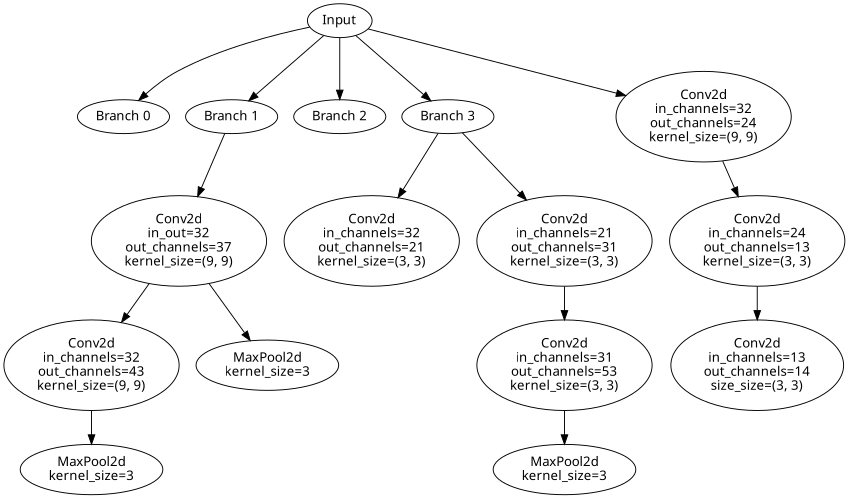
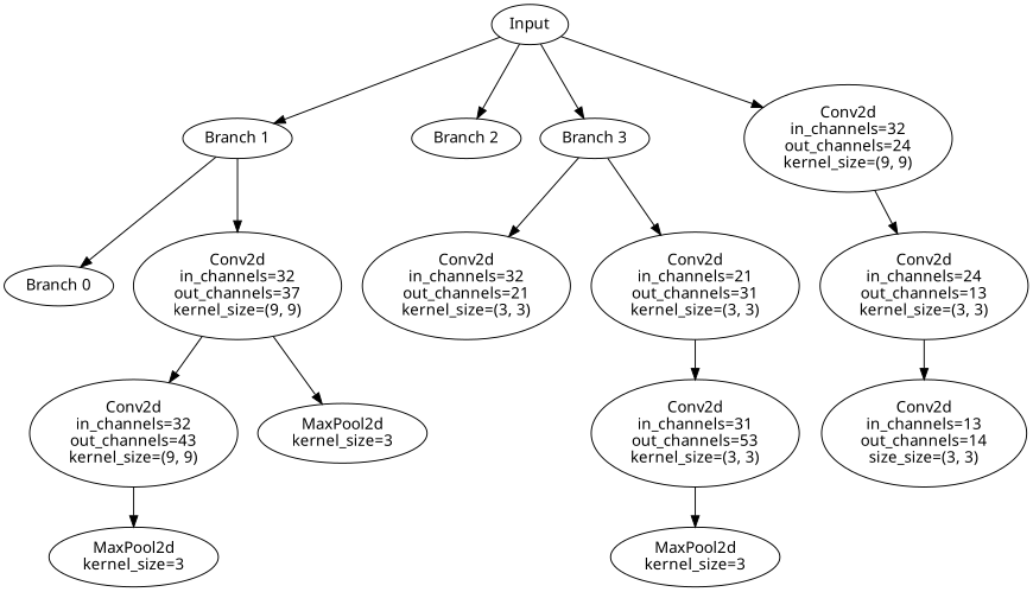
  digraph {
    fontname="Noto Sans"
    node [fontname="Noto Sans"]
    edge [fontname="Noto Sans"]
    n1 [label=Input]
    n2 [label="Branch 0"]
    n3 [label="Branch 1"]
    n4 [label="Branch 2"]
    n5 [label="Branch 3"]
    n6 [label="Conv2d\nin_channels=32\nout_channels=24\nkernel_size=(9, 9)"]
-   n7 [label="Conv2d\nin_out=32\nout_channels=37\nkernel_size=(9, 9)"]
+   n7 [label="Conv2d\nin_channels=32\nout_channels=37\nkernel_size=(9, 9)"]
    n8 [label="Conv2d\nin_channels=32\nout_channels=21\nkernel_size=(3, 3)"]
    n9 [label="Conv2d\nin_channels=21\nout_channels=31\nkernel_size=(3, 3)"]
    n10 [label="Conv2d\nin_channels=32\nout_channels=43\nkernel_size=(9, 9)"]
    n11 [label="MaxPool2d\nkernel_size=3"]
    n12 [label="MaxPool2d\nkernel_size=3"]
    n13 [label="Conv2d\nin_channels=24\nout_channels=13\nkernel_size=(3, 3)"]
    n14 [label="Conv2d\nin_channels=13\nout_channels=14\nsize_size=(3, 3)"]
    n15 [label="Conv2d\nin_channels=31\nout_channels=53\nkernel_size=(3, 3)"]
    n16 [label="MaxPool2d\nkernel_size=3"]
-   n1 -> n2
+   n3 -> n2
    n1 -> n3
    n1 -> n4
    n1 -> n5
    n1 -> n6
    n3 -> n7
    n5 -> n8
    n5 -> n9
    n6 -> n13
    n7 -> n10
    n7 -> n12
    n9 -> n15
    n10 -> n11
    n13 -> n14
    n15 -> n16
  }
